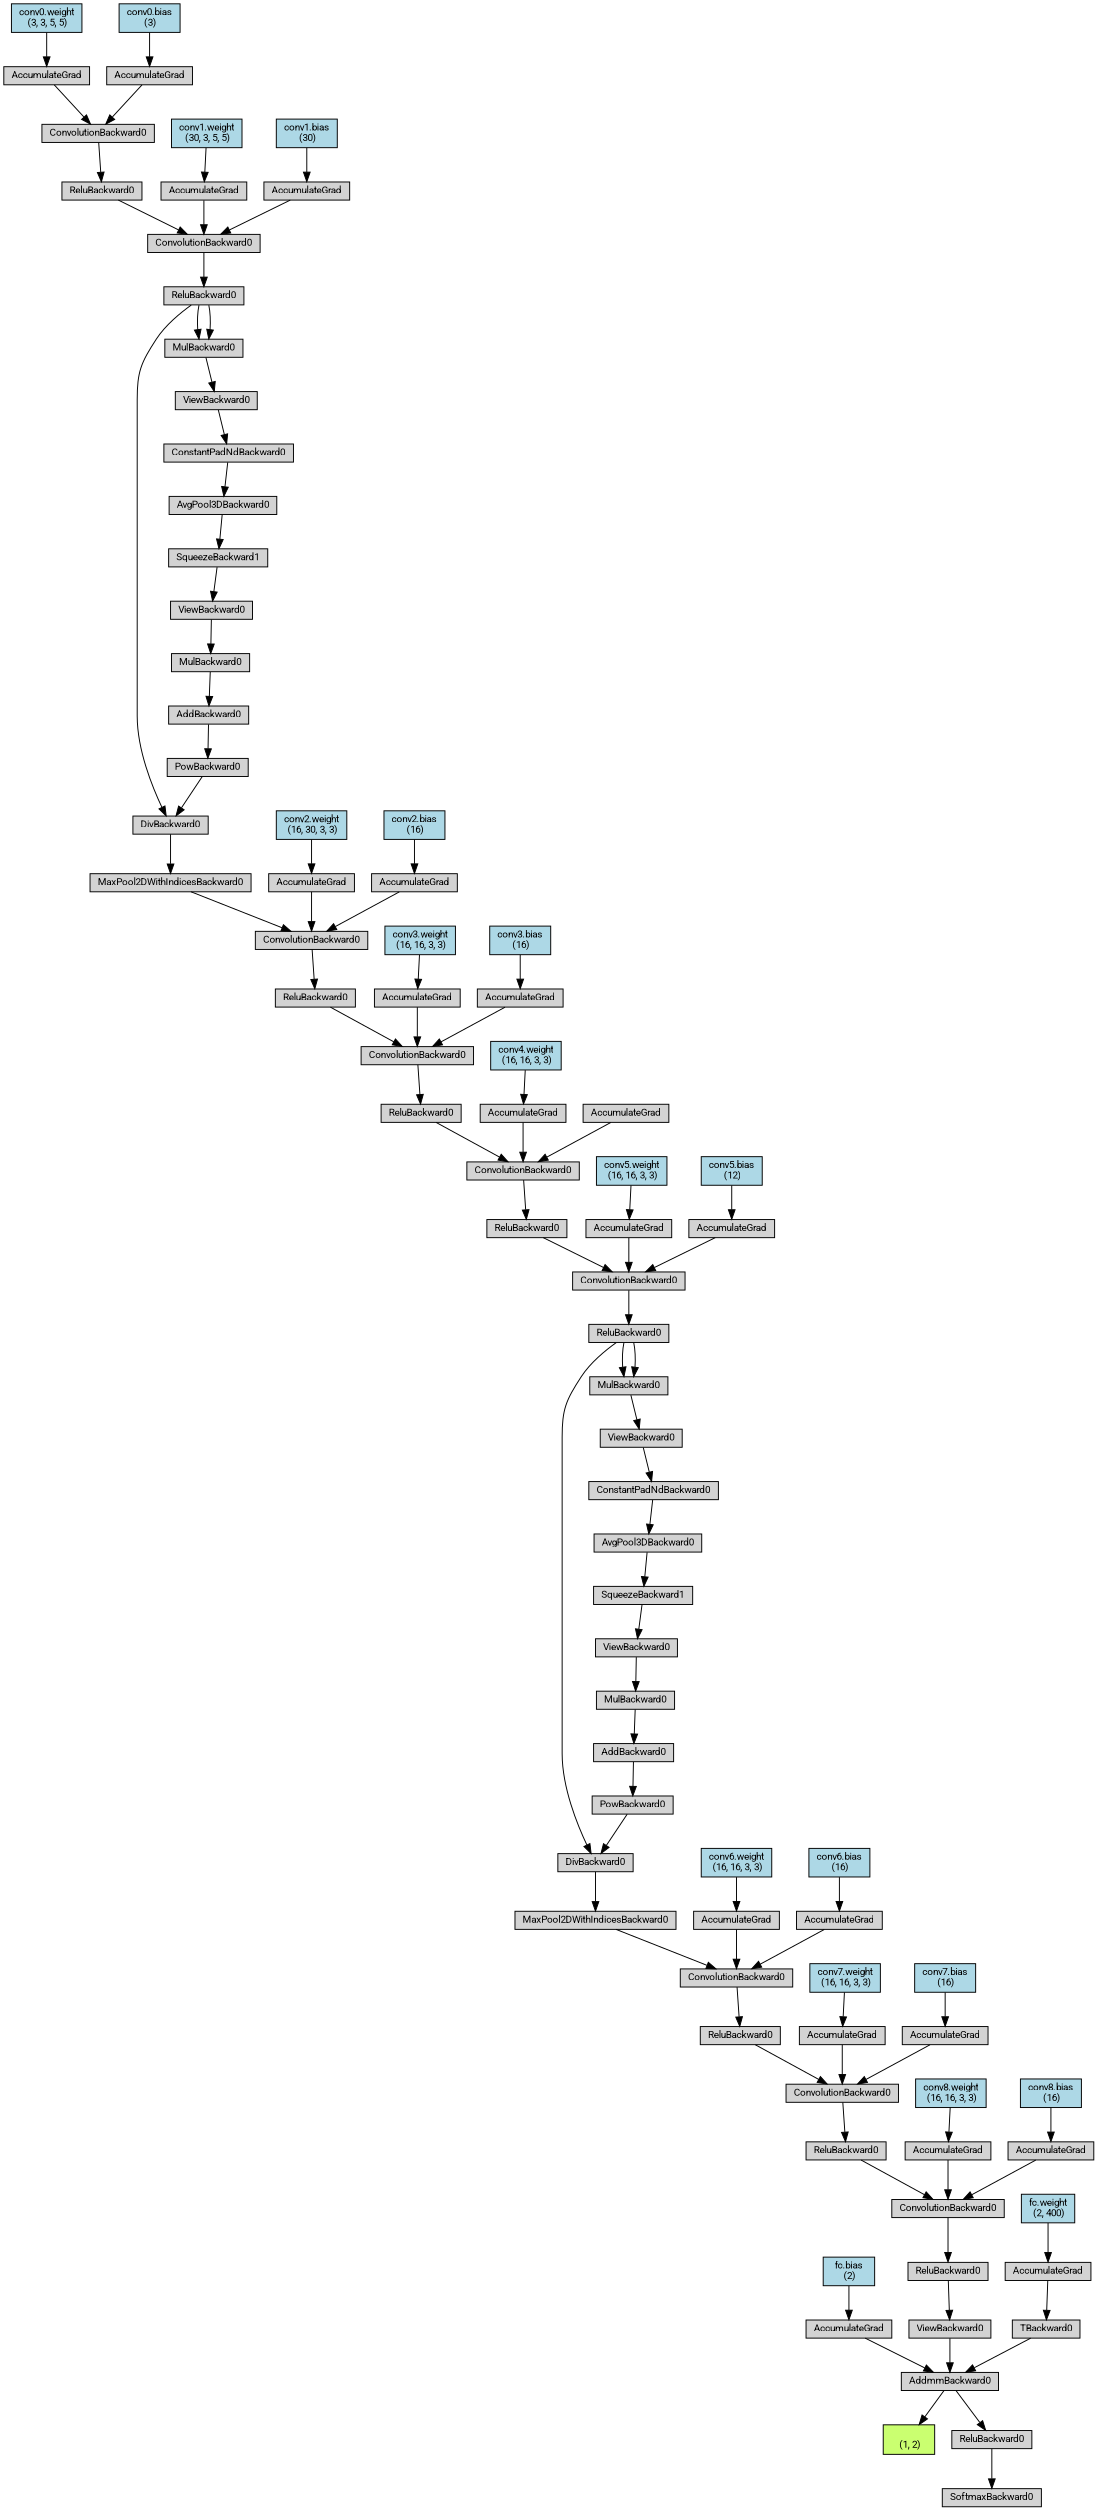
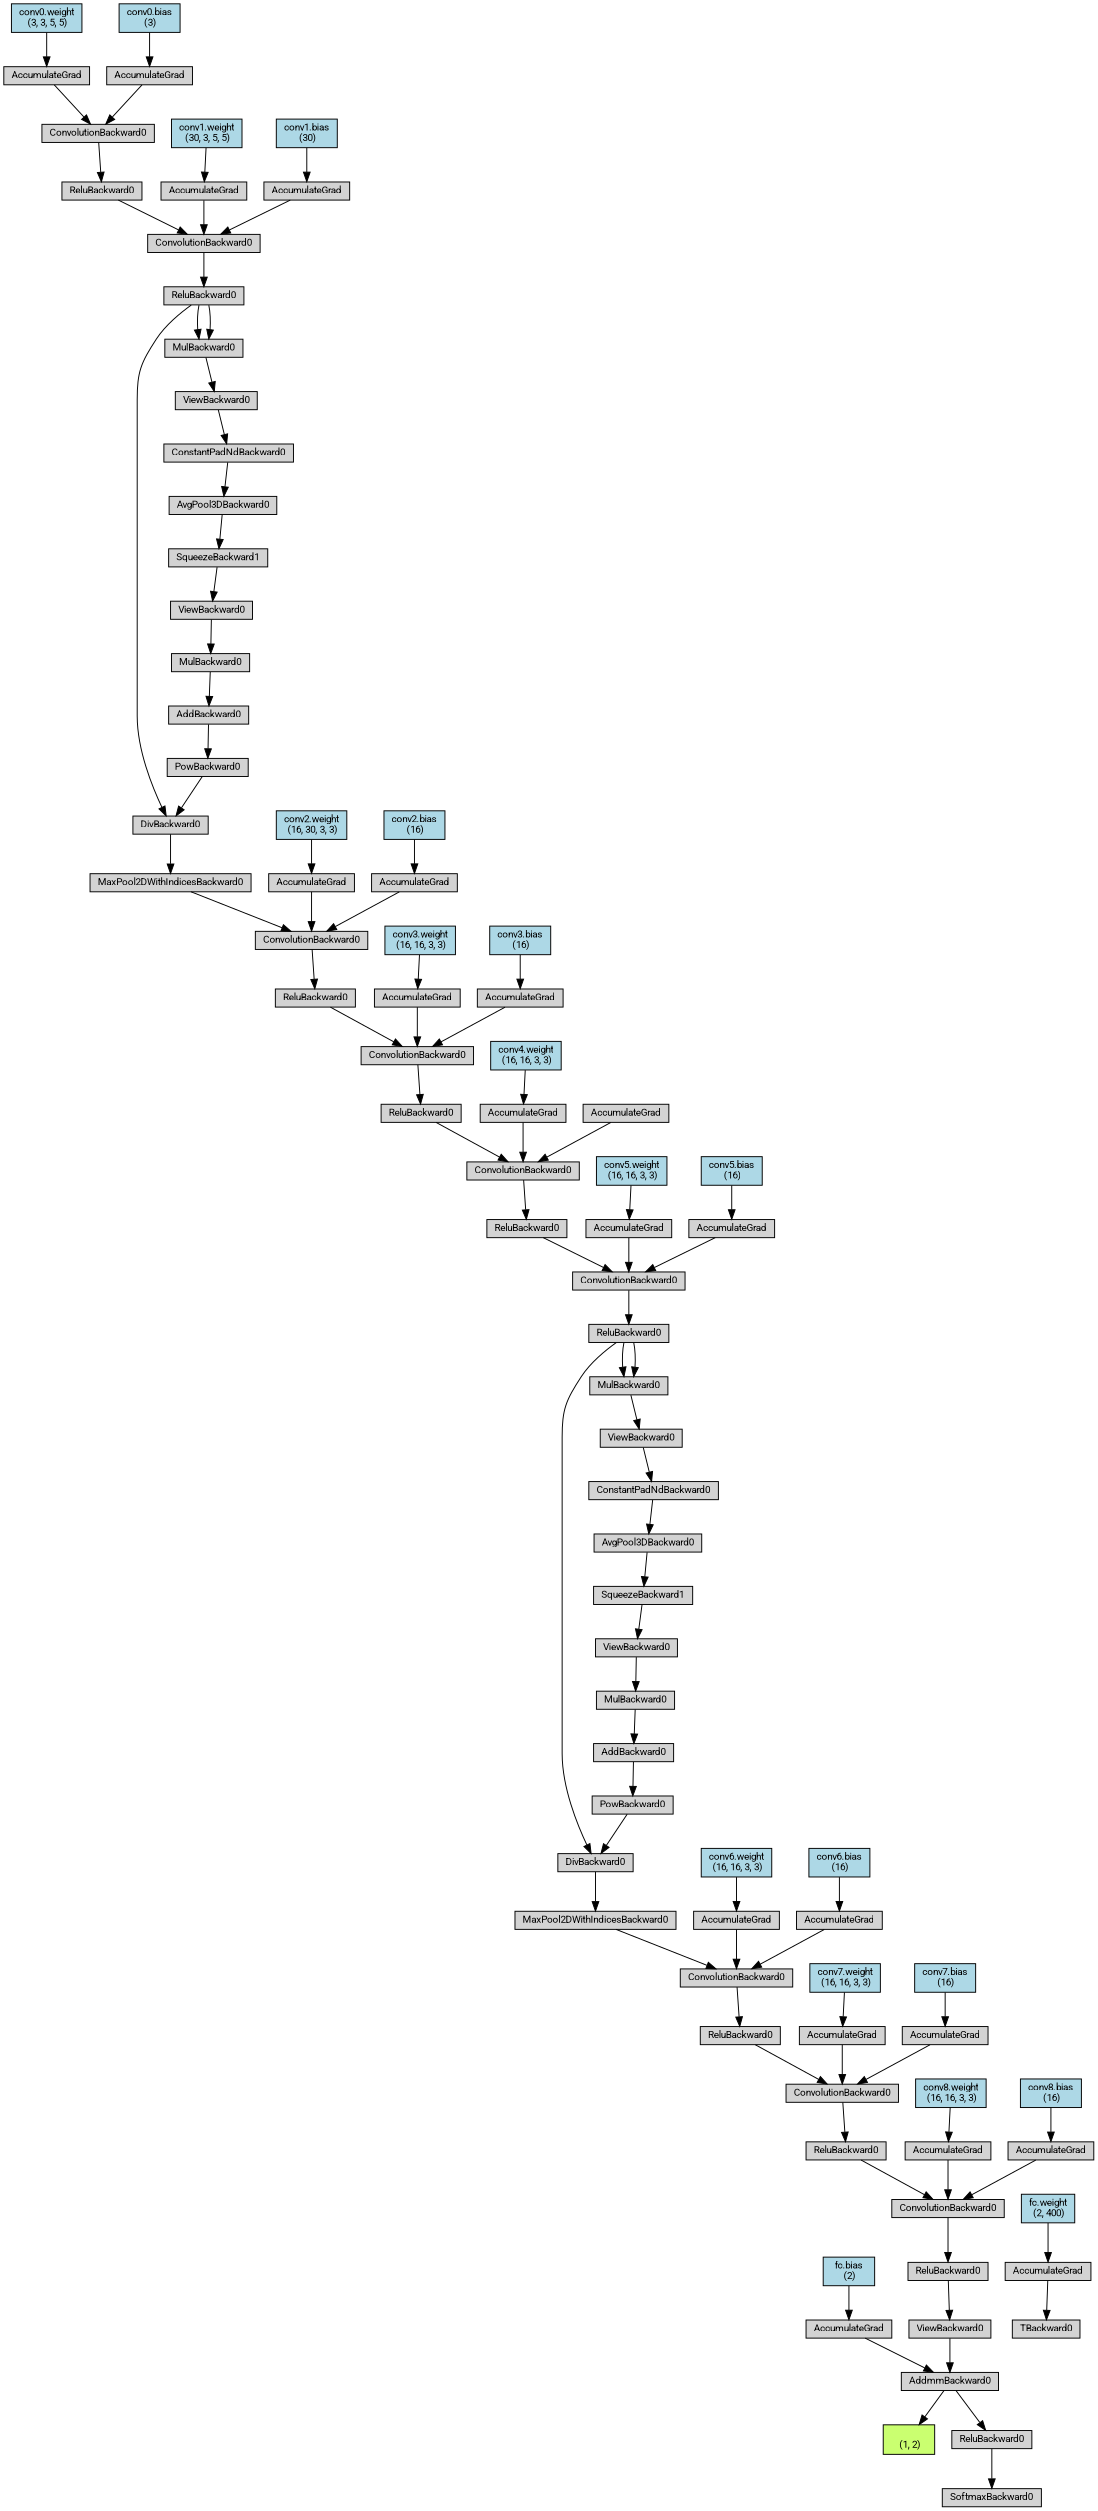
  digraph {
    fontname=Roboto
    node [align=left fontname=Roboto fontsize=10 ranksep=0.1 shape=box style=filled]
    edge [fontname=Roboto]
    n1 [fillcolor=darkolivegreen1 height=0.2 label="\n (1, 2)"]
    n2 [height=0.2 label=SoftmaxBackward0]
    n3 [height=0.2 label=ReluBackward0]
    n4 [height=0.2 label=AddmmBackward0]
    n5 [height=0.2 label=AccumulateGrad]
    n6 [fillcolor=lightblue height=0.2 label="fc.bias\n (2)"]
    n7 [height=0.2 label=ViewBackward0]
    n8 [height=0.2 label=ReluBackward0]
    n9 [height=0.2 label=ConvolutionBackward0]
    n10 [height=0.2 label=ReluBackward0]
    n11 [height=0.2 label=ConvolutionBackward0]
    n12 [height=0.2 label=ReluBackward0]
    n13 [height=0.2 label=ConvolutionBackward0]
    n14 [height=0.2 label=MaxPool2DWithIndicesBackward0]
    n15 [height=0.2 label=DivBackward0]
    n16 [height=0.2 label=ReluBackward0]
    n17 [height=0.2 label=MulBackward0]
    n18 [height=0.2 label=ViewBackward0]
    n19 [height=0.2 label=ConvolutionBackward0]
    n20 [height=0.2 label=ReluBackward0]
    n21 [height=0.2 label=ConvolutionBackward0]
    n22 [height=0.2 label=ReluBackward0]
    n23 [height=0.2 label=ConvolutionBackward0]
    n24 [height=0.2 label=ReluBackward0]
    n25 [height=0.2 label=ConvolutionBackward0]
    n26 [height=0.2 label=MaxPool2DWithIndicesBackward0]
    n27 [height=0.2 label=DivBackward0]
    n28 [height=0.2 label=ReluBackward0]
    n29 [height=0.2 label=MulBackward0]
    n30 [height=0.2 label=ViewBackward0]
    n31 [height=0.2 label=ConvolutionBackward0]
    n32 [height=0.2 label=ReluBackward0]
    n33 [height=0.2 label=ConvolutionBackward0]
    n34 [height=0.2 label=AccumulateGrad]
    n35 [fillcolor=lightblue height=0.2 label="conv0.weight\n (3, 3, 5, 5)"]
    n36 [height=0.2 label=AccumulateGrad]
    n37 [fillcolor=lightblue height=0.2 label="conv0.bias\n (3)"]
    n38 [height=0.2 label=AccumulateGrad]
    n39 [fillcolor=lightblue height=0.2 label="conv1.weight\n (30, 3, 5, 5)"]
    n40 [height=0.2 label=AccumulateGrad]
    n41 [fillcolor=lightblue height=0.2 label="conv1.bias\n (30)"]
    n42 [height=0.2 label=PowBackward0]
    n43 [height=0.2 label=AddBackward0]
    n44 [height=0.2 label=MulBackward0]
    n45 [height=0.2 label=ViewBackward0]
    n46 [height=0.2 label=SqueezeBackward1]
    n47 [height=0.2 label=AvgPool3DBackward0]
    n48 [height=0.2 label=ConstantPadNdBackward0]
    n49 [height=0.2 label=AccumulateGrad]
    n50 [fillcolor=lightblue height=0.2 label="conv2.weight\n (16, 30, 3, 3)"]
    n51 [height=0.2 label=AccumulateGrad]
    n52 [fillcolor=lightblue height=0.2 label="conv2.bias\n (16)"]
    n53 [height=0.2 label=AccumulateGrad]
    n54 [fillcolor=lightblue height=0.2 label="conv3.weight\n (16, 16, 3, 3)"]
    n55 [height=0.2 label=AccumulateGrad]
    n56 [fillcolor=lightblue height=0.2 label="conv3.bias\n (16)"]
    n57 [height=0.2 label=AccumulateGrad]
    n58 [fillcolor=lightblue height=0.2 label="conv4.weight\n (16, 16, 3, 3)"]
    n59 [height=0.2 label=AccumulateGrad]
    n60 [height=0.2 label=AccumulateGrad]
    n61 [fillcolor=lightblue height=0.2 label="conv5.weight\n (16, 16, 3, 3)"]
    n62 [height=0.2 label=AccumulateGrad]
-   n63 [fillcolor=lightblue height=0.2 label="conv5.bias\n (12)"]
+   n63 [fillcolor=lightblue height=0.2 label="conv5.bias\n (16)"]
    n64 [height=0.2 label=PowBackward0]
    n65 [height=0.2 label=AddBackward0]
    n66 [height=0.2 label=MulBackward0]
    n67 [height=0.2 label=ViewBackward0]
    n68 [height=0.2 label=SqueezeBackward1]
    n69 [height=0.2 label=AvgPool3DBackward0]
    n70 [height=0.2 label=ConstantPadNdBackward0]
    n71 [height=0.2 label=AccumulateGrad]
    n72 [fillcolor=lightblue height=0.2 label="conv6.weight\n (16, 16, 3, 3)"]
    n73 [height=0.2 label=AccumulateGrad]
    n74 [fillcolor=lightblue height=0.2 label="conv6.bias\n (16)"]
    n75 [height=0.2 label=AccumulateGrad]
    n76 [fillcolor=lightblue height=0.2 label="conv7.weight\n (16, 16, 3, 3)"]
    n77 [height=0.2 label=AccumulateGrad]
    n78 [fillcolor=lightblue height=0.2 label="conv7.bias\n (16)"]
    n79 [height=0.2 label=AccumulateGrad]
    n80 [fillcolor=lightblue height=0.2 label="conv8.weight\n (16, 16, 3, 3)"]
    n81 [height=0.2 label=AccumulateGrad]
    n82 [fillcolor=lightblue height=0.2 label="conv8.bias\n (16)"]
    n83 [height=0.2 label=TBackward0]
    n84 [height=0.2 label=AccumulateGrad]
    n85 [fillcolor=lightblue height=0.2 label="fc.weight\n (2, 400)"]
    n3 -> n2
    n4 -> n1
    n4 -> n3
    n5 -> n4
    n6 -> n5
    n7 -> n4
    n8 -> n7
    n9 -> n8
    n10 -> n9
    n11 -> n10
    n12 -> n11
    n13 -> n12
    n14 -> n13
    n15 -> n14
    n16 -> n15
    n16 -> n17
    n16 -> n17
    n17 -> n18
    n18 -> n70
    n19 -> n16
    n20 -> n19
    n21 -> n20
    n22 -> n21
    n23 -> n22
    n24 -> n23
    n25 -> n24
    n26 -> n25
    n27 -> n26
    n28 -> n27
    n28 -> n29
    n28 -> n29
    n29 -> n30
    n30 -> n48
    n31 -> n28
    n32 -> n31
    n33 -> n32
    n34 -> n33
    n35 -> n34
    n36 -> n33
    n37 -> n36
    n38 -> n31
    n39 -> n38
    n40 -> n31
    n41 -> n40
    n42 -> n27
    n43 -> n42
    n44 -> n43
    n45 -> n44
    n46 -> n45
    n47 -> n46
    n48 -> n47
    n49 -> n25
    n50 -> n49
    n51 -> n25
    n52 -> n51
    n53 -> n23
    n54 -> n53
    n55 -> n23
    n56 -> n55
    n57 -> n21
    n58 -> n57
    n59 -> n21
    n60 -> n19
    n61 -> n60
    n62 -> n19
    n63 -> n62
    n64 -> n15
    n65 -> n64
    n66 -> n65
    n67 -> n66
    n68 -> n67
    n69 -> n68
    n70 -> n69
    n71 -> n13
    n72 -> n71
    n73 -> n13
    n74 -> n73
    n75 -> n11
    n76 -> n75
    n77 -> n11
    n78 -> n77
    n79 -> n9
    n80 -> n79
    n81 -> n9
    n82 -> n81
-   n83 -> n4
    n84 -> n83
    n85 -> n84
  }
